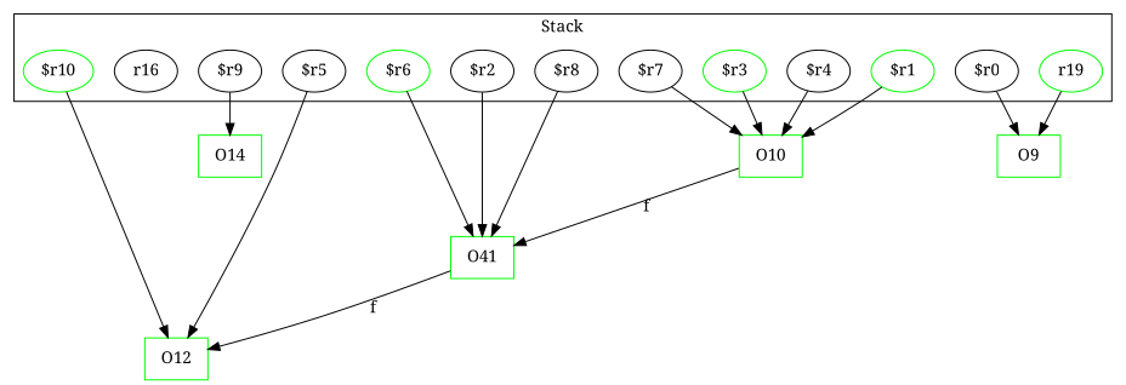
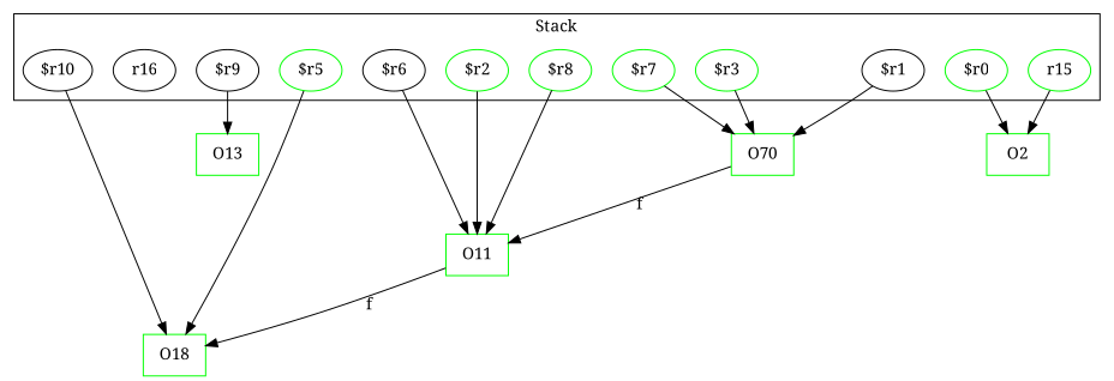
  digraph {
    fontname="Noto Serif"
    rankDir=LR
    node [fontname="Noto Serif"]
    edge [fontname="Noto Serif"]
-   "$r10" [color=green]
+   "$r10" [color=black]
    "$r9" [color=black]
-   "$r7"
-   "$r8"
-   "$r5"
-   "$r6" [color=green]
+   "$r7" [color=green]
+   "$r8" [color=green]
+   "$r5" [color=green]
+   "$r6"
    "$r3" [color=green]
-   "$r4"
-   "$r1" [color=green]
-   "$r2"
-   "$r0"
+   "$r1"
+   "$r2" [color=green]
+   "$r0" [color=green]
    n12 [label=r16]
-   r19 [color=green]
-   O12 [color=green shape=box]
-   O13 [color=green shape=box label=O14]
-   O10 [color=green shape=box]
-   O11 [color=green shape=box label=O41]
-   O9 [color=green shape=box]
+   r19 [color=green label=r15]
+   O12 [color=green shape=box label=O18]
+   O13 [color=green shape=box]
+   O10 [color=green shape=box label=O70]
+   O11 [color=green shape=box]
+   O9 [color=green shape=box label=O2]
    subgraph cluster_1 {
      label=Stack
      "$r10"
      "$r9"
      "$r7"
      "$r8"
      "$r5"
      "$r6"
      "$r3"
-     "$r4"
      "$r1"
      "$r2"
      "$r0"
      n12
      r19
    }
    "$r10" -> O12
    "$r9" -> O13
    "$r7" -> O10
    "$r8" -> O11
    "$r5" -> O12
    "$r6" -> O11
    "$r3" -> O10
-   "$r4" -> O10
    "$r1" -> O10
    "$r2" -> O11
    "$r0" -> O9
    r19 -> O9
    O10 -> O11 [label=f weight=0.2]
    O11 -> O12 [label=f weight=0.2]
  }
